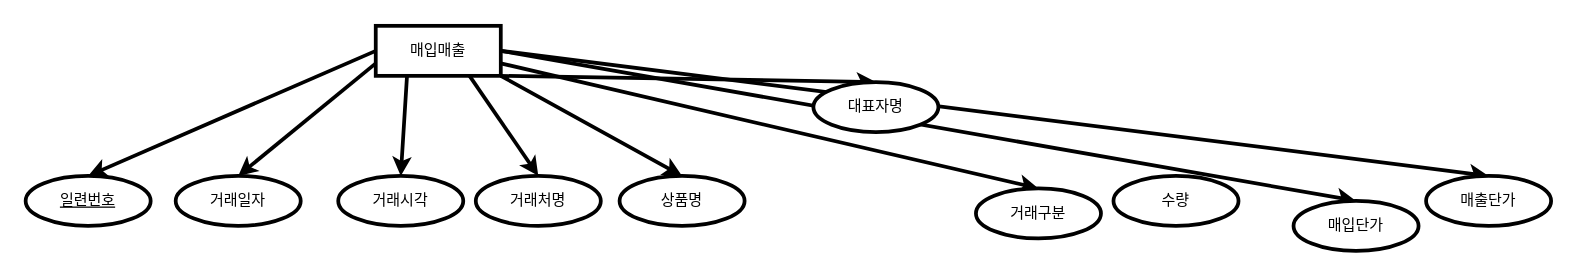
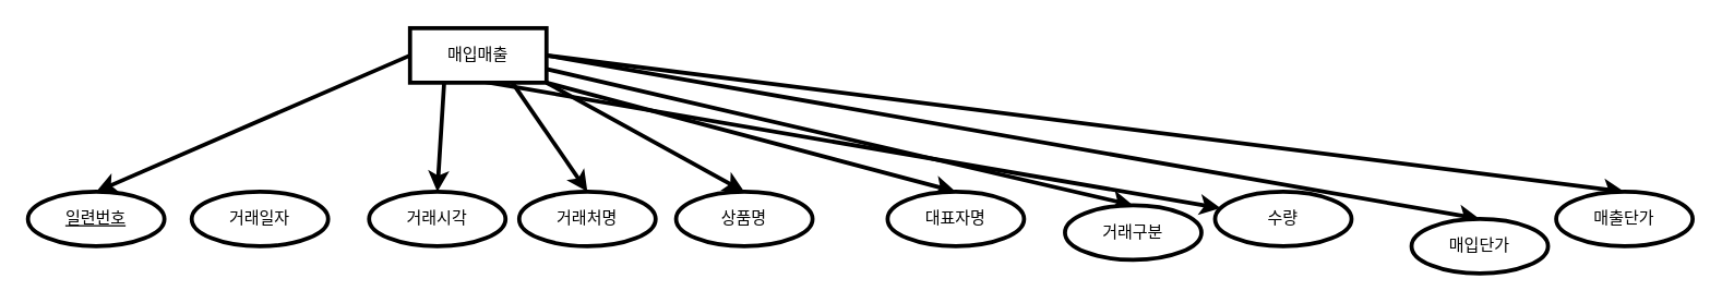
  <mxCell id="0" />
  <mxCell id="1" parent="0" />
  <mxCell id="2" style="rounded=0;orthogonalLoop=1;jettySize=auto;html=1;exitX=0;exitY=0.5;exitDx=0;exitDy=0;entryX=0.5;entryY=0;entryDx=0;entryDy=0;strokeWidth=3;" parent="1" source="11" target="12" edge="1"><mxGeometry relative="1" as="geometry" /></mxCell>
- <mxCell id="3" style="rounded=0;orthogonalLoop=1;jettySize=auto;html=1;exitX=0;exitY=0.75;exitDx=0;exitDy=0;entryX=0.5;entryY=0;entryDx=0;entryDy=0;strokeWidth=3;" parent="1" source="11" target="13" edge="1"><mxGeometry relative="1" as="geometry" /></mxCell>
+ <mxCell id="3" style="rounded=0;orthogonalLoop=1;jettySize=auto;html=1;exitX=0;exitY=0.75;exitDx=0;exitDy=0;strokeWidth=3;" parent="1" source="11" target="18" edge="1"><mxGeometry relative="1" as="geometry" /></mxCell>
  <mxCell id="4" style="rounded=0;orthogonalLoop=1;jettySize=auto;html=1;exitX=0.25;exitY=1;exitDx=0;exitDy=0;entryX=0.5;entryY=0;entryDx=0;entryDy=0;strokeWidth=3;" parent="1" source="11" target="14" edge="1"><mxGeometry relative="1" as="geometry" /></mxCell>
  <mxCell id="5" style="rounded=0;orthogonalLoop=1;jettySize=auto;html=1;exitX=0.75;exitY=1;exitDx=0;exitDy=0;entryX=0.5;entryY=0;entryDx=0;entryDy=0;strokeWidth=3;" parent="1" source="11" target="16" edge="1"><mxGeometry relative="1" as="geometry" /></mxCell>
  <mxCell id="6" style="rounded=0;orthogonalLoop=1;jettySize=auto;html=1;exitX=1;exitY=1;exitDx=0;exitDy=0;entryX=0.5;entryY=0;entryDx=0;entryDy=0;strokeWidth=3;" parent="1" source="11" target="15" edge="1"><mxGeometry relative="1" as="geometry" /></mxCell>
  <mxCell id="7" style="rounded=0;orthogonalLoop=1;jettySize=auto;html=1;exitX=1;exitY=1;exitDx=0;exitDy=0;entryX=0.5;entryY=0;entryDx=0;entryDy=0;strokeWidth=3;" parent="1" source="11" target="17" edge="1"><mxGeometry relative="1" as="geometry" /></mxCell>
  <mxCell id="8" style="rounded=0;orthogonalLoop=1;jettySize=auto;html=1;exitX=1;exitY=0.75;exitDx=0;exitDy=0;entryX=0.5;entryY=0;entryDx=0;entryDy=0;strokeWidth=3;" parent="1" source="11" target="21" edge="1"><mxGeometry relative="1" as="geometry"><mxPoint x="830" y="140" as="targetPoint" /></mxGeometry></mxCell>
  <mxCell id="9" style="rounded=0;orthogonalLoop=1;jettySize=auto;html=1;exitX=1;exitY=0.5;exitDx=0;exitDy=0;entryX=0.5;entryY=0;entryDx=0;entryDy=0;strokeWidth=3;" parent="1" source="11" target="19" edge="1"><mxGeometry relative="1" as="geometry" /></mxCell>
  <mxCell id="10" style="rounded=0;orthogonalLoop=1;jettySize=auto;html=1;exitX=1;exitY=0.5;exitDx=0;exitDy=0;entryX=0.5;entryY=0;entryDx=0;entryDy=0;strokeWidth=3;" parent="1" source="11" target="20" edge="1"><mxGeometry relative="1" as="geometry" /></mxCell>
  <mxCell id="11" value="매입매출" style="whiteSpace=wrap;html=1;align=center;strokeWidth=3;" parent="1" vertex="1"><mxGeometry x="300" y="20" width="100" height="40" as="geometry" /></mxCell>
  <mxCell id="12" value="일련번호&lt;br&gt;" style="ellipse;whiteSpace=wrap;html=1;align=center;fontStyle=4;strokeWidth=3;" parent="1" vertex="1"><mxGeometry x="20" y="140" width="100" height="40" as="geometry" /></mxCell>
  <mxCell id="13" value="거래일자&lt;br&gt;" style="ellipse;whiteSpace=wrap;html=1;align=center;strokeWidth=3;" parent="1" vertex="1"><mxGeometry x="140" y="140" width="100" height="40" as="geometry" /></mxCell>
  <mxCell id="14" value="거래시각" style="ellipse;whiteSpace=wrap;html=1;align=center;strokeWidth=3;" parent="1" vertex="1"><mxGeometry x="270" y="140" width="100" height="40" as="geometry" /></mxCell>
  <mxCell id="15" value="상품명" style="ellipse;whiteSpace=wrap;html=1;align=center;strokeWidth=3;" parent="1" vertex="1"><mxGeometry x="495" y="140" width="100" height="40" as="geometry" /></mxCell>
  <mxCell id="16" value="거래처명&lt;br&gt;" style="ellipse;whiteSpace=wrap;html=1;align=center;strokeWidth=3;" parent="1" vertex="1"><mxGeometry x="380" y="140" width="100" height="40" as="geometry" /></mxCell>
- <mxCell id="17" value="대표자명" style="ellipse;whiteSpace=wrap;html=1;align=center;strokeWidth=3;" parent="1" vertex="1"><mxGeometry x="650" y="65" width="100" height="40" as="geometry" /></mxCell>
+ <mxCell id="17" value="대표자명" style="ellipse;whiteSpace=wrap;html=1;align=center;strokeWidth=3;" parent="1" vertex="1"><mxGeometry x="650" y="140" width="100" height="40" as="geometry" /></mxCell>
  <mxCell id="18" value="수량" style="ellipse;whiteSpace=wrap;html=1;align=center;strokeWidth=3;" parent="1" vertex="1"><mxGeometry x="890" y="140" width="100" height="40" as="geometry" /></mxCell>
  <mxCell id="19" value="매입단가" style="ellipse;whiteSpace=wrap;html=1;align=center;strokeWidth=3;" parent="1" vertex="1"><mxGeometry x="1034" y="160" width="100" height="40" as="geometry" /></mxCell>
  <mxCell id="20" value="매출단가&lt;br&gt;" style="ellipse;whiteSpace=wrap;html=1;align=center;strokeWidth=3;" parent="1" vertex="1"><mxGeometry x="1140" y="140" width="100" height="40" as="geometry" /></mxCell>
  <mxCell id="21" value="거래구분" style="ellipse;whiteSpace=wrap;html=1;align=center;strokeWidth=3;" vertex="1" parent="1"><mxGeometry x="780" y="150" width="100" height="40" as="geometry" /></mxCell>
